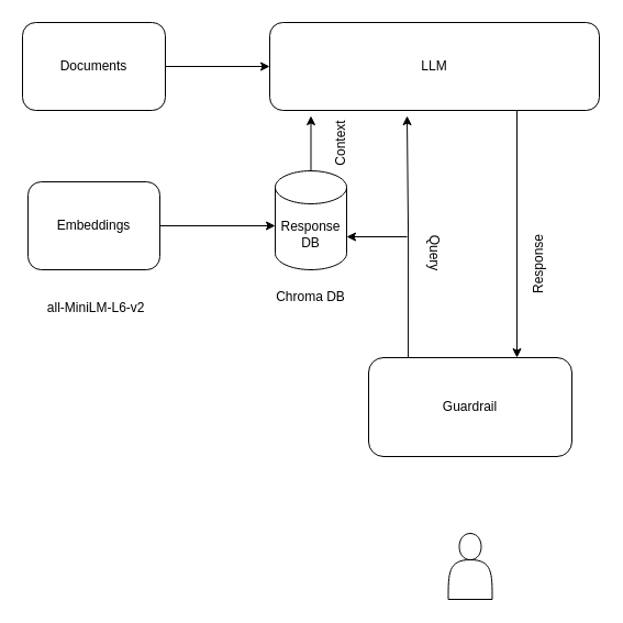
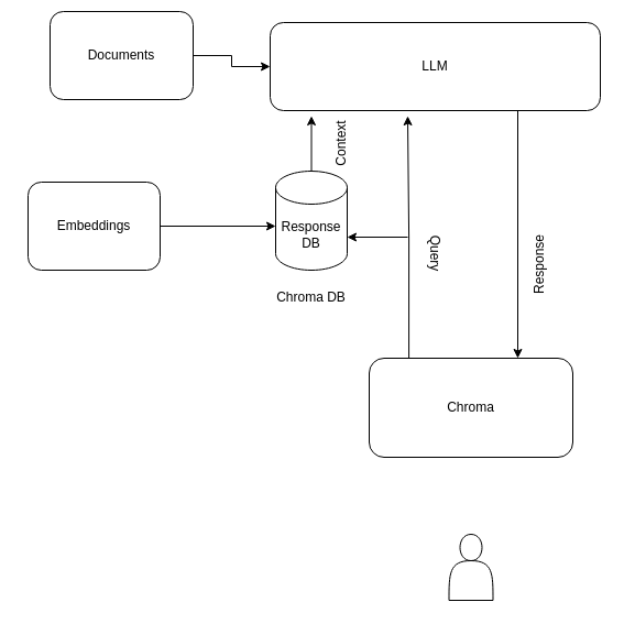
  <mxCell id="0" />
  <mxCell id="1" parent="0" />
  <mxCell id="2" value="" style="edgeStyle=orthogonalEdgeStyle;rounded=0;orthogonalLoop=1;jettySize=auto;html=1;" edge="1" parent="1" source="3" target="11"><mxGeometry relative="1" as="geometry" /></mxCell>
- <mxCell id="3" value="Documents" style="rounded=1;whiteSpace=wrap;html=1;" vertex="1" parent="1"><mxGeometry x="20" y="20" width="130" height="80" as="geometry" /></mxCell>
+ <mxCell id="3" value="Documents" style="rounded=1;whiteSpace=wrap;html=1;" vertex="1" parent="1"><mxGeometry x="45" y="10" width="130" height="80" as="geometry" /></mxCell>
  <mxCell id="4" style="edgeStyle=orthogonalEdgeStyle;rounded=0;orthogonalLoop=1;jettySize=auto;html=1;" edge="1" parent="1" source="5"><mxGeometry relative="1" as="geometry"><mxPoint x="282.5" y="105" as="targetPoint" /></mxGeometry></mxCell>
  <mxCell id="5" value="Response DB" style="shape=cylinder3;whiteSpace=wrap;html=1;boundedLbl=1;backgroundOutline=1;size=15;" vertex="1" parent="1"><mxGeometry x="250" y="155" width="65" height="90" as="geometry" /></mxCell>
  <mxCell id="6" style="edgeStyle=orthogonalEdgeStyle;rounded=0;orthogonalLoop=1;jettySize=auto;html=1;" edge="1" parent="1" source="7"><mxGeometry relative="1" as="geometry"><mxPoint x="250" y="205" as="targetPoint" /></mxGeometry></mxCell>
  <mxCell id="7" value="Embeddings" style="whiteSpace=wrap;html=1;rounded=1;" vertex="1" parent="1"><mxGeometry x="25" y="165" width="120" height="80" as="geometry" /></mxCell>
  <mxCell id="8" value="Chroma DB" style="text;html=1;align=center;verticalAlign=middle;whiteSpace=wrap;rounded=0;" vertex="1" parent="1"><mxGeometry x="245" y="255" width="75" height="30" as="geometry" /></mxCell>
- <mxCell id="9" value="&amp;nbsp;all-MiniLM-L6-v2" style="text;html=1;align=center;verticalAlign=middle;whiteSpace=wrap;rounded=0;" vertex="1" parent="1"><mxGeometry x="37.5" y="265" width="95" height="30" as="geometry" /></mxCell>
  <mxCell id="10" style="edgeStyle=orthogonalEdgeStyle;rounded=0;orthogonalLoop=1;jettySize=auto;html=1;exitX=0.75;exitY=1;exitDx=0;exitDy=0;" edge="1" parent="1" source="11"><mxGeometry relative="1" as="geometry"><mxPoint x="470" y="325" as="targetPoint" /></mxGeometry></mxCell>
  <mxCell id="11" value="LLM" style="rounded=1;whiteSpace=wrap;html=1;" vertex="1" parent="1"><mxGeometry x="245" y="20" width="300" height="80" as="geometry" /></mxCell>
  <mxCell id="12" style="edgeStyle=orthogonalEdgeStyle;rounded=0;orthogonalLoop=1;jettySize=auto;html=1;exitX=0.195;exitY=0;exitDx=0;exitDy=0;exitPerimeter=0;" edge="1" parent="1" source="13"><mxGeometry relative="1" as="geometry"><mxPoint x="370" y="105" as="targetPoint" /></mxGeometry></mxCell>
- <mxCell id="13" value="Guardrail" style="rounded=1;whiteSpace=wrap;html=1;" vertex="1" parent="1"><mxGeometry x="335" y="325" width="185" height="90" as="geometry" /></mxCell>
+ <mxCell id="13" value="Chroma" style="rounded=1;whiteSpace=wrap;html=1;" vertex="1" parent="1"><mxGeometry x="335" y="325" width="185" height="90" as="geometry" /></mxCell>
  <mxCell id="14" value="" style="shape=actor;whiteSpace=wrap;html=1;" vertex="1" parent="1"><mxGeometry x="407.5" y="485" width="40" height="60" as="geometry" /></mxCell>
  <mxCell id="15" value="" style="endArrow=classic;html=1;rounded=0;entryX=1;entryY=0;entryDx=0;entryDy=60;entryPerimeter=0;" edge="1" parent="1" target="5"><mxGeometry width="50" height="50" relative="1" as="geometry"><mxPoint x="370" y="215" as="sourcePoint" /><mxPoint x="350" y="215" as="targetPoint" /></mxGeometry></mxCell>
  <mxCell id="16" value="Context" style="text;html=1;align=center;verticalAlign=middle;whiteSpace=wrap;rounded=0;rotation=270;" vertex="1" parent="1"><mxGeometry x="280" y="115" width="60" height="30" as="geometry" /></mxCell>
  <mxCell id="17" value="Response" style="text;html=1;align=center;verticalAlign=middle;whiteSpace=wrap;rounded=0;rotation=270;" vertex="1" parent="1"><mxGeometry x="460" y="225" width="60" height="30" as="geometry" /></mxCell>
  <mxCell id="18" value="Query" style="text;html=1;align=center;verticalAlign=middle;whiteSpace=wrap;rounded=0;rotation=90;" vertex="1" parent="1"><mxGeometry x="365" y="215" width="60" height="30" as="geometry" /></mxCell>
